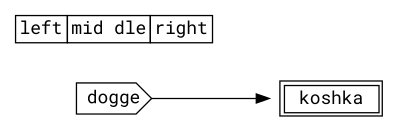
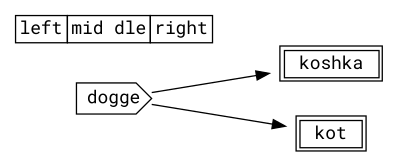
  digraph {
    fontname="Roboto Mono"
    rankdir=LR
    node [fontname="Roboto Mono" shape=plaintext]
    edge [fontname="Roboto Mono"]
    n1 [label=<  					<TABLE> <TR> <TD> koshka </TD> </TR> </TABLE> 					>]
+   n2 [label=< 				<TABLE> <TR> <TD> kot </TD> </TR> </TABLE> 				>]
    n3 [label=< 					<TABLE BORDER="0" CELLBORDER="1" CELLSPACING="0"> 						<TR><TD>left</TD><TD PORT="f1">mid dle</TD><TD PORT="f2">right</TD></TR> 					</TABLE> 				   >]
    n4 [label=dogge shape=cds]
    n4 -> n1
+   n4 -> n2
  }
